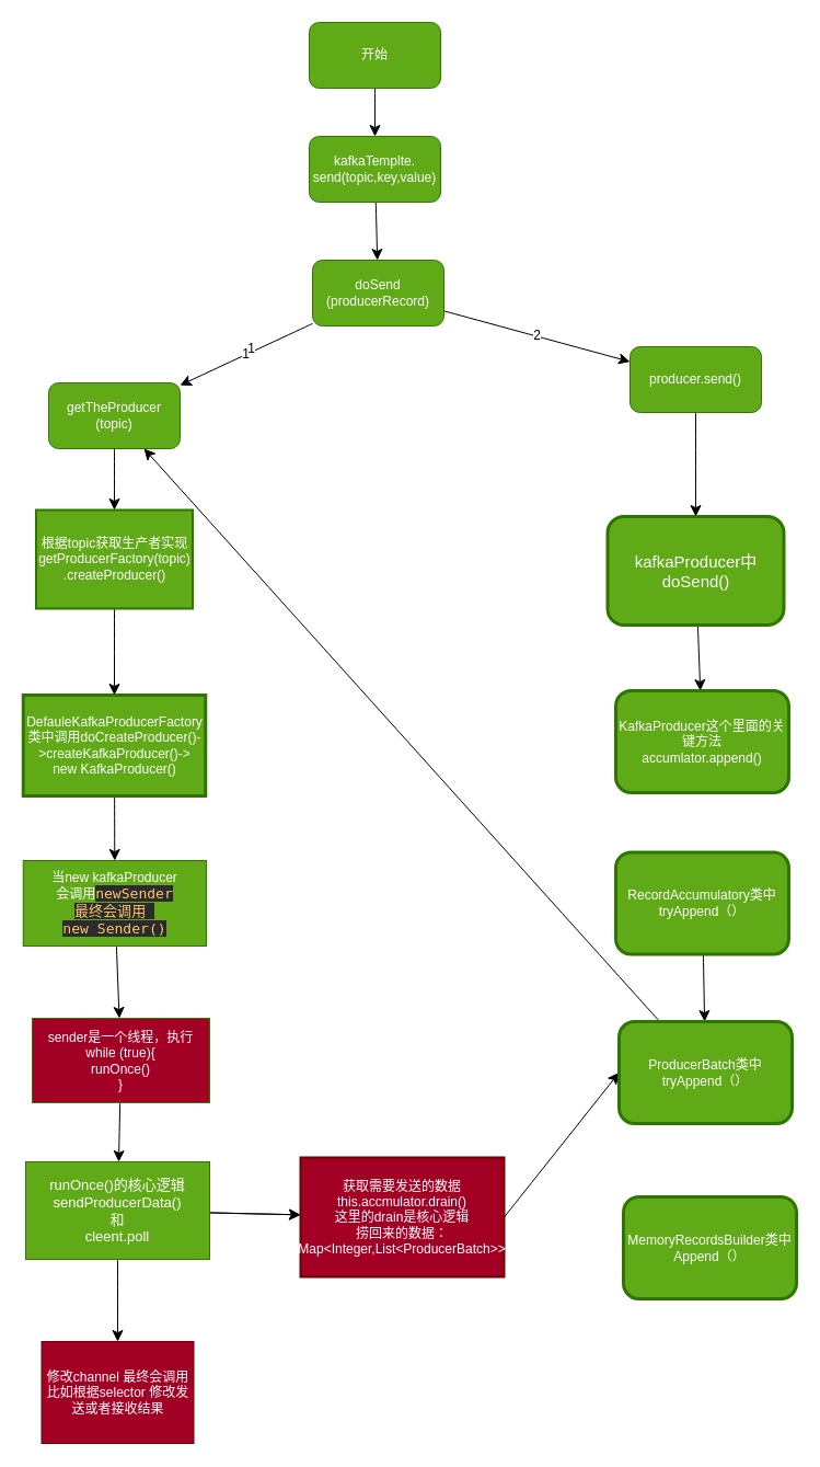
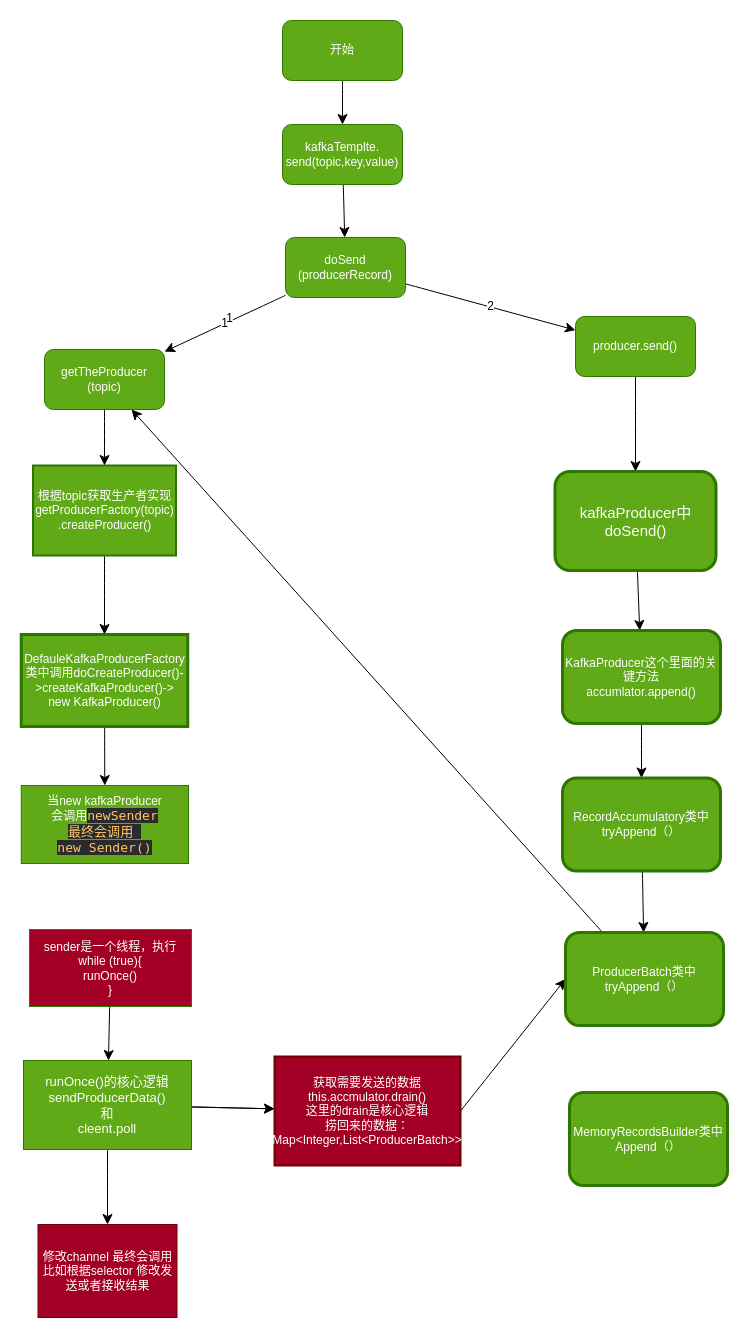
  <mxCell id="0" />
  <mxCell id="1" parent="0" />
  <mxCell id="2" value="" style="edgeStyle=none;curved=1;rounded=0;orthogonalLoop=1;jettySize=auto;html=1;fontSize=12;startSize=8;endSize=8;" edge="1" parent="1" source="3" target="5"><mxGeometry relative="1" as="geometry" /></mxCell>
  <mxCell id="3" value="开始" style="rounded=1;whiteSpace=wrap;html=1;fillColor=#60a917;fontColor=#ffffff;strokeColor=#2D7600;" vertex="1" parent="1"><mxGeometry x="282" y="20" width="120" height="60" as="geometry" /></mxCell>
  <mxCell id="4" value="" style="edgeStyle=none;curved=1;rounded=0;orthogonalLoop=1;jettySize=auto;html=1;fontSize=12;startSize=8;endSize=8;" edge="1" parent="1" source="5" target="9"><mxGeometry relative="1" as="geometry" /></mxCell>
  <mxCell id="5" value="kafkaTemplte.&lt;br&gt;send(topic,key,value)" style="rounded=1;whiteSpace=wrap;align=center;verticalAlign=middle;html=1;fillColor=#60a917;fontColor=#ffffff;strokeColor=#2D7600;" vertex="1" parent="1"><mxGeometry x="282" y="124" width="120" height="60" as="geometry" /></mxCell>
  <mxCell id="6" value="1" style="edgeStyle=none;curved=1;rounded=0;orthogonalLoop=1;jettySize=auto;html=1;fontSize=12;startSize=8;endSize=8;" edge="1" parent="1" source="9" target="10"><mxGeometry relative="1" as="geometry" /></mxCell>
  <mxCell id="7" value="1" style="edgeLabel;html=1;align=center;verticalAlign=middle;resizable=0;points=[];fontSize=12;" vertex="1" connectable="0" parent="6"><mxGeometry x="-0.087" y="-3" relative="1" as="geometry"><mxPoint as="offset" /></mxGeometry></mxCell>
  <mxCell id="8" value="2" style="edgeStyle=none;curved=1;rounded=0;orthogonalLoop=1;jettySize=auto;html=1;fontSize=12;startSize=8;endSize=8;" edge="1" parent="1" source="9" target="28"><mxGeometry relative="1" as="geometry" /></mxCell>
  <mxCell id="9" value="doSend&lt;br&gt;(producerRecord)" style="whiteSpace=wrap;html=1;rounded=1;fillColor=#60a917;fontColor=#ffffff;strokeColor=#2D7600;" vertex="1" parent="1"><mxGeometry x="285" y="237" width="120" height="60" as="geometry" /></mxCell>
  <mxCell id="10" value="getTheProducer&lt;br&gt;(topic)" style="rounded=1;whiteSpace=wrap;html=1;fillColor=#60a917;fontColor=#ffffff;strokeColor=#2D7600;" vertex="1" parent="1"><mxGeometry x="44" y="349" width="120" height="60" as="geometry" /></mxCell>
  <mxCell id="11" value="" style="edgeStyle=none;curved=1;rounded=0;orthogonalLoop=1;jettySize=auto;html=1;fontSize=12;startSize=8;endSize=8;" edge="1" parent="1" source="12" target="15"><mxGeometry relative="1" as="geometry" /></mxCell>
  <mxCell id="12" value="根据topic获取生产者实现&lt;br&gt;getProducerFactory(topic)&lt;br&gt;.createProducer()" style="rounded=0;whiteSpace=wrap;html=1;fillColor=#60a917;fontColor=#ffffff;strokeColor=#2D7600;strokeWidth=2;" vertex="1" parent="1"><mxGeometry x="32.5" y="465" width="143" height="90" as="geometry" /></mxCell>
  <mxCell id="13" value="" style="endArrow=classic;html=1;rounded=0;fontSize=12;startSize=8;endSize=8;curved=1;exitX=0.5;exitY=1;exitDx=0;exitDy=0;" edge="1" parent="1" source="10" target="12"><mxGeometry width="50" height="50" relative="1" as="geometry"><mxPoint x="346" y="331" as="sourcePoint" /><mxPoint x="396" y="281" as="targetPoint" /></mxGeometry></mxCell>
  <mxCell id="14" value="" style="edgeStyle=none;curved=1;rounded=0;orthogonalLoop=1;jettySize=auto;html=1;fontSize=12;startSize=8;endSize=8;" edge="1" parent="1" source="15" target="17"><mxGeometry relative="1" as="geometry" /></mxCell>
  <mxCell id="15" value="DefauleKafkaProducerFactory&lt;br&gt;类中调用doCreateProducer()-&amp;gt;createKafkaProducer()-&amp;gt;&lt;br&gt;new KafkaProducer()" style="whiteSpace=wrap;html=1;fillColor=#60a917;strokeColor=#2D7600;fontColor=#ffffff;rounded=0;strokeWidth=3;" vertex="1" parent="1"><mxGeometry x="20.75" y="634" width="166.5" height="92" as="geometry" /></mxCell>
- <mxCell id="16" value="" style="edgeStyle=none;curved=1;rounded=0;orthogonalLoop=1;jettySize=auto;html=1;fontSize=12;startSize=8;endSize=8;" edge="1" parent="1" source="17" target="19"><mxGeometry relative="1" as="geometry" /></mxCell>
  <mxCell id="17" value="当new kafkaProducer&lt;br&gt;会调用&lt;span style=&quot;color: rgb(255, 198, 109); background-color: rgb(43, 43, 43); font-family: &amp;quot;JetBrains Mono&amp;quot;, monospace; font-size: 9.8pt; white-space: pre;&quot;&gt;newSender&lt;br/&gt;最终会调用 &lt;br/&gt;new Sender()&lt;/span&gt;" style="whiteSpace=wrap;html=1;fillColor=#60a917;strokeColor=#2D7600;fontColor=#ffffff;rounded=0;" vertex="1" parent="1"><mxGeometry x="20.75" y="785" width="167.25" height="78" as="geometry" /></mxCell>
  <mxCell id="18" value="" style="edgeStyle=none;curved=1;rounded=0;orthogonalLoop=1;jettySize=auto;html=1;fontSize=12;startSize=8;endSize=8;" edge="1" parent="1" source="19" target="23"><mxGeometry relative="1" as="geometry" /></mxCell>
  <mxCell id="19" value="sender是一个线程，执行while (true){&lt;br&gt;runOnce()&lt;br&gt;}" style="whiteSpace=wrap;html=1;fillColor=#a20025;strokeColor=#2D7600;fontColor=#ffffff;rounded=0;" vertex="1" parent="1"><mxGeometry x="29" y="929" width="162" height="77" as="geometry" /></mxCell>
  <mxCell id="20" value="" style="edgeStyle=none;curved=1;rounded=0;orthogonalLoop=1;jettySize=auto;html=1;fontSize=12;startSize=8;endSize=8;" edge="1" parent="1" source="23" target="25"><mxGeometry relative="1" as="geometry" /></mxCell>
  <mxCell id="21" value="" style="edgeStyle=none;curved=1;rounded=0;orthogonalLoop=1;jettySize=auto;html=1;fontSize=12;startSize=8;endSize=8;" edge="1" parent="1" source="23" target="25"><mxGeometry relative="1" as="geometry" /></mxCell>
  <mxCell id="22" style="edgeStyle=none;curved=1;rounded=0;orthogonalLoop=1;jettySize=auto;html=1;entryX=0.5;entryY=0;entryDx=0;entryDy=0;fontSize=12;startSize=8;endSize=8;exitX=0.5;exitY=1;exitDx=0;exitDy=0;" edge="1" parent="1" source="23" target="26"><mxGeometry relative="1" as="geometry"><mxPoint x="191" y="1127" as="sourcePoint" /></mxGeometry></mxCell>
  <mxCell id="23" value="&lt;font style=&quot;font-size: 13px;&quot;&gt;runOnce()的核心&lt;/font&gt;&lt;font style=&quot;font-size: 13px;&quot;&gt;&lt;font style=&quot;font-size: 13px;&quot;&gt;逻辑&lt;br&gt;&lt;/font&gt;sendProducerData()&lt;br&gt;和&lt;br&gt;cleent.poll&lt;/font&gt;" style="rounded=0;whiteSpace=wrap;html=1;fillColor=#60a917;strokeColor=#2D7600;fontColor=#ffffff;" vertex="1" parent="1"><mxGeometry x="23" y="1060" width="168" height="89" as="geometry" /></mxCell>
  <mxCell id="24" style="edgeStyle=none;curved=1;rounded=0;orthogonalLoop=1;jettySize=auto;html=1;entryX=0;entryY=0.5;entryDx=0;entryDy=0;fontSize=12;startSize=8;endSize=8;exitX=1;exitY=0.5;exitDx=0;exitDy=0;" edge="1" parent="1" source="25" target="36"><mxGeometry relative="1" as="geometry"><mxPoint x="375" y="1050" as="sourcePoint" /></mxGeometry></mxCell>
  <mxCell id="25" value="获取需要发送的数据&lt;br&gt;this.accmulator.drain()&lt;br&gt;这里的drain是核心逻辑&lt;br&gt;捞回来的数据：Map&amp;lt;Integer,List&amp;lt;ProducerBatch&amp;gt;&amp;gt;" style="whiteSpace=wrap;html=1;fillColor=#a20025;strokeColor=#6F0000;fontColor=#ffffff;rounded=0;strokeWidth=2;" vertex="1" parent="1"><mxGeometry x="274" y="1056" width="186" height="109" as="geometry" /></mxCell>
  <mxCell id="26" value="修改channel 最终会调用&lt;br&gt;比如根据selector 修改发送或者接收结果" style="rounded=0;whiteSpace=wrap;html=1;fillColor=#a20025;fontColor=#ffffff;strokeColor=#6F0000;" vertex="1" parent="1"><mxGeometry x="37.5" y="1224" width="139" height="93" as="geometry" /></mxCell>
  <mxCell id="27" value="" style="edgeStyle=none;curved=1;rounded=0;orthogonalLoop=1;jettySize=auto;html=1;fontSize=12;startSize=8;endSize=8;" edge="1" parent="1" source="28" target="30"><mxGeometry relative="1" as="geometry" /></mxCell>
  <mxCell id="28" value="producer.send()" style="whiteSpace=wrap;html=1;fillColor=#60a917;strokeColor=#2D7600;fontColor=#ffffff;rounded=1;" vertex="1" parent="1"><mxGeometry x="575" y="316" width="120" height="60" as="geometry" /></mxCell>
  <mxCell id="29" value="" style="edgeStyle=none;curved=1;rounded=0;orthogonalLoop=1;jettySize=auto;html=1;fontSize=12;startSize=8;endSize=8;" edge="1" parent="1" source="30" target="32"><mxGeometry relative="1" as="geometry" /></mxCell>
  <mxCell id="30" value="&lt;font style=&quot;font-size: 15px;&quot;&gt;kafkaProducer中&lt;br&gt;doSend()&lt;/font&gt;" style="rounded=1;whiteSpace=wrap;html=1;fillColor=#60a917;strokeColor=#2D7600;fontColor=#ffffff;strokeWidth=3;" vertex="1" parent="1"><mxGeometry x="554.5" y="471" width="161" height="99" as="geometry" /></mxCell>
+ <mxCell id="31" value="" style="edgeStyle=none;curved=1;rounded=0;orthogonalLoop=1;jettySize=auto;html=1;fontSize=12;startSize=8;endSize=8;" edge="1" parent="1" source="32" target="34"><mxGeometry relative="1" as="geometry" /></mxCell>
  <mxCell id="32" value="KafkaProducer这个里面的关键方法&lt;br&gt;accumlator.append()" style="whiteSpace=wrap;html=1;fillColor=#60a917;strokeColor=#2D7600;fontColor=#ffffff;rounded=1;strokeWidth=3;" vertex="1" parent="1"><mxGeometry x="562" y="630" width="158" height="93" as="geometry" /></mxCell>
  <mxCell id="33" value="" style="edgeStyle=none;curved=1;rounded=0;orthogonalLoop=1;jettySize=auto;html=1;fontSize=12;startSize=8;endSize=8;" edge="1" parent="1" source="34" target="36"><mxGeometry relative="1" as="geometry" /></mxCell>
  <mxCell id="34" value="RecordAccumulatory类中tryAppend（）" style="whiteSpace=wrap;html=1;fillColor=#60a917;strokeColor=#2D7600;fontColor=#ffffff;rounded=1;strokeWidth=3;" vertex="1" parent="1"><mxGeometry x="562" y="777.5" width="158" height="93" as="geometry" /></mxCell>
  <mxCell id="35" value="" style="edgeStyle=none;curved=1;rounded=0;orthogonalLoop=1;jettySize=auto;html=1;fontSize=12;startSize=8;endSize=8;" edge="1" parent="1" source="36" target="10"><mxGeometry relative="1" as="geometry" /></mxCell>
  <mxCell id="36" value="ProducerBatch类中tryAppend（）" style="whiteSpace=wrap;html=1;fillColor=#60a917;strokeColor=#2D7600;fontColor=#ffffff;rounded=1;strokeWidth=3;" vertex="1" parent="1"><mxGeometry x="565" y="932" width="158" height="93" as="geometry" /></mxCell>
  <mxCell id="37" value="MemoryRecordsBuilder类中Append（）" style="whiteSpace=wrap;html=1;fillColor=#60a917;strokeColor=#2D7600;fontColor=#ffffff;rounded=1;strokeWidth=3;" vertex="1" parent="1"><mxGeometry x="569" y="1092" width="158" height="93" as="geometry" /></mxCell>
